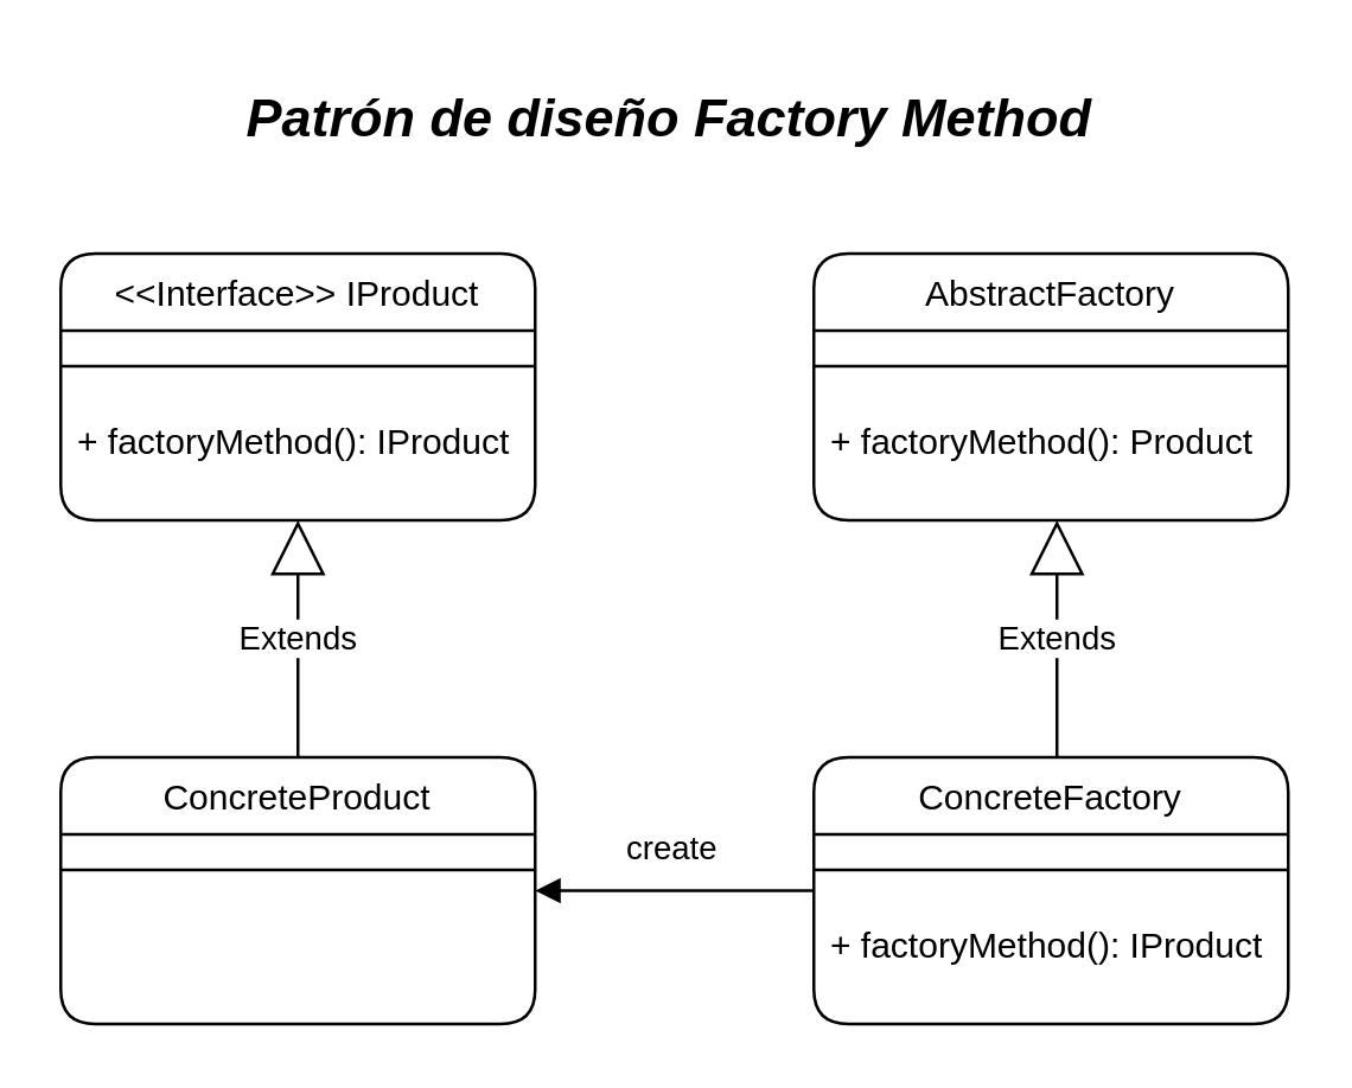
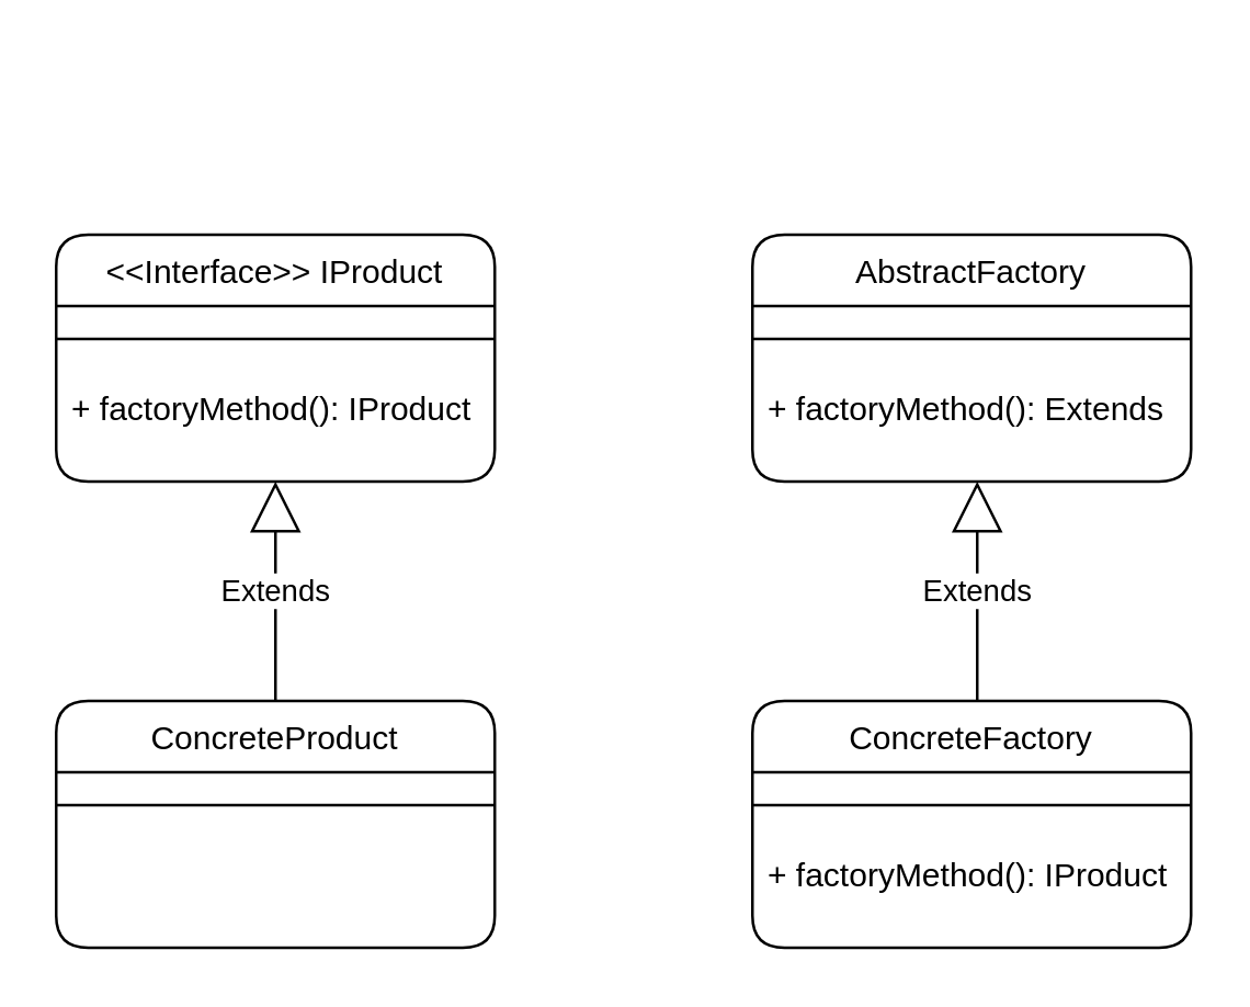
  <mxCell id="0" />
  <mxCell id="1" parent="0" />
  <mxCell id="2" value="AbstractFactory" style="swimlane;fontStyle=0;align=center;verticalAlign=top;childLayout=stackLayout;horizontal=1;startSize=26;horizontalStack=0;resizeParent=1;resizeLast=0;collapsible=1;marginBottom=0;rounded=1;shadow=0;strokeWidth=1;" parent="1" vertex="1"><mxGeometry x="274" y="85" width="160" height="90" as="geometry"><mxRectangle x="550" y="140" width="160" height="26" as="alternateBounds" /></mxGeometry></mxCell>
  <mxCell id="3" value="" style="line;html=1;strokeWidth=1;align=left;verticalAlign=middle;spacingTop=-1;spacingLeft=3;spacingRight=3;rotatable=0;labelPosition=right;points=[];portConstraint=eastwest;" parent="2" vertex="1"><mxGeometry y="26" width="160" height="24" as="geometry" /></mxCell>
- <mxCell id="4" value="+ factoryMethod(): Product" style="text;align=left;verticalAlign=top;spacingLeft=4;spacingRight=4;overflow=hidden;rotatable=0;points=[[0,0.5],[1,0.5]];portConstraint=eastwest;" parent="2" vertex="1"><mxGeometry y="50" width="160" height="26" as="geometry" /></mxCell>
+ <mxCell id="4" value="+ factoryMethod(): Extends" style="text;align=left;verticalAlign=top;spacingLeft=4;spacingRight=4;overflow=hidden;rotatable=0;points=[[0,0.5],[1,0.5]];portConstraint=eastwest;" parent="2" vertex="1"><mxGeometry y="50" width="160" height="26" as="geometry" /></mxCell>
  <mxCell id="5" value="ConcreteFactory" style="swimlane;fontStyle=0;align=center;verticalAlign=top;childLayout=stackLayout;horizontal=1;startSize=26;horizontalStack=0;resizeParent=1;resizeLast=0;collapsible=1;marginBottom=0;rounded=1;shadow=0;strokeWidth=1;" vertex="1" parent="1"><mxGeometry x="274" y="255" width="160" height="90" as="geometry"><mxRectangle x="550" y="140" width="160" height="26" as="alternateBounds" /></mxGeometry></mxCell>
  <mxCell id="6" value="" style="line;html=1;strokeWidth=1;align=left;verticalAlign=middle;spacingTop=-1;spacingLeft=3;spacingRight=3;rotatable=0;labelPosition=right;points=[];portConstraint=eastwest;" vertex="1" parent="5"><mxGeometry y="26" width="160" height="24" as="geometry" /></mxCell>
  <mxCell id="7" value="+ factoryMethod(): IProduct" style="text;align=left;verticalAlign=top;spacingLeft=4;spacingRight=4;overflow=hidden;rotatable=0;points=[[0,0.5],[1,0.5]];portConstraint=eastwest;" vertex="1" parent="5"><mxGeometry y="50" width="160" height="26" as="geometry" /></mxCell>
  <mxCell id="8" value="ConcreteProduct" style="swimlane;fontStyle=0;align=center;verticalAlign=top;childLayout=stackLayout;horizontal=1;startSize=26;horizontalStack=0;resizeParent=1;resizeLast=0;collapsible=1;marginBottom=0;rounded=1;shadow=0;strokeWidth=1;" vertex="1" parent="1"><mxGeometry x="20" y="255" width="160" height="90" as="geometry"><mxRectangle x="550" y="140" width="160" height="26" as="alternateBounds" /></mxGeometry></mxCell>
  <mxCell id="9" value="" style="line;html=1;strokeWidth=1;align=left;verticalAlign=middle;spacingTop=-1;spacingLeft=3;spacingRight=3;rotatable=0;labelPosition=right;points=[];portConstraint=eastwest;" vertex="1" parent="8"><mxGeometry y="26" width="160" height="24" as="geometry" /></mxCell>
  <mxCell id="10" value="&lt;&lt;Interface&gt;&gt; IProduct&#10;" style="swimlane;fontStyle=0;align=center;verticalAlign=top;childLayout=stackLayout;horizontal=1;startSize=26;horizontalStack=0;resizeParent=1;resizeLast=0;collapsible=1;marginBottom=0;rounded=1;shadow=0;strokeWidth=1;" vertex="1" parent="1"><mxGeometry x="20" y="85" width="160" height="90" as="geometry"><mxRectangle x="550" y="140" width="160" height="26" as="alternateBounds" /></mxGeometry></mxCell>
  <mxCell id="11" value="" style="line;html=1;strokeWidth=1;align=left;verticalAlign=middle;spacingTop=-1;spacingLeft=3;spacingRight=3;rotatable=0;labelPosition=right;points=[];portConstraint=eastwest;" vertex="1" parent="10"><mxGeometry y="26" width="160" height="24" as="geometry" /></mxCell>
  <mxCell id="12" value="+ factoryMethod(): IProduct" style="text;align=left;verticalAlign=top;spacingLeft=4;spacingRight=4;overflow=hidden;rotatable=0;points=[[0,0.5],[1,0.5]];portConstraint=eastwest;" vertex="1" parent="10"><mxGeometry y="50" width="160" height="26" as="geometry" /></mxCell>
  <mxCell id="13" value="Extends" style="endArrow=block;endSize=16;endFill=0;html=1;rounded=0;exitX=0.5;exitY=0;exitDx=0;exitDy=0;entryX=0.5;entryY=1;entryDx=0;entryDy=0;" edge="1" parent="1" source="8" target="10"><mxGeometry width="160" relative="1" as="geometry"><mxPoint x="66" y="205" as="sourcePoint" /><mxPoint x="226" y="205" as="targetPoint" /></mxGeometry></mxCell>
- <mxCell id="14" value="create" style="html=1;verticalAlign=bottom;endArrow=block;rounded=0;exitX=0;exitY=0.5;exitDx=0;exitDy=0;entryX=1;entryY=0.5;entryDx=0;entryDy=0;" edge="1" parent="1" source="5" target="8"><mxGeometry x="0.021" y="-5" width="80" relative="1" as="geometry"><mxPoint x="106" y="205" as="sourcePoint" /><mxPoint x="186" y="315" as="targetPoint" /><mxPoint as="offset" /></mxGeometry></mxCell>
  <mxCell id="15" value="Extends" style="endArrow=block;endSize=16;endFill=0;html=1;rounded=0;exitX=0.5;exitY=0;exitDx=0;exitDy=0;entryX=0.5;entryY=1;entryDx=0;entryDy=0;" edge="1" parent="1"><mxGeometry width="160" relative="1" as="geometry"><mxPoint x="356" y="255" as="sourcePoint" /><mxPoint x="356" y="175" as="targetPoint" /></mxGeometry></mxCell>
- <mxCell id="16" value="Patrón de diseño Factory Method" style="text;html=1;align=center;verticalAlign=middle;resizable=0;points=[];autosize=1;strokeColor=none;fillColor=none;rounded=1;fontSize=18;fontStyle=3" vertex="1" parent="1"><mxGeometry x="70" y="20" width="310" height="40" as="geometry" /></mxCell>
